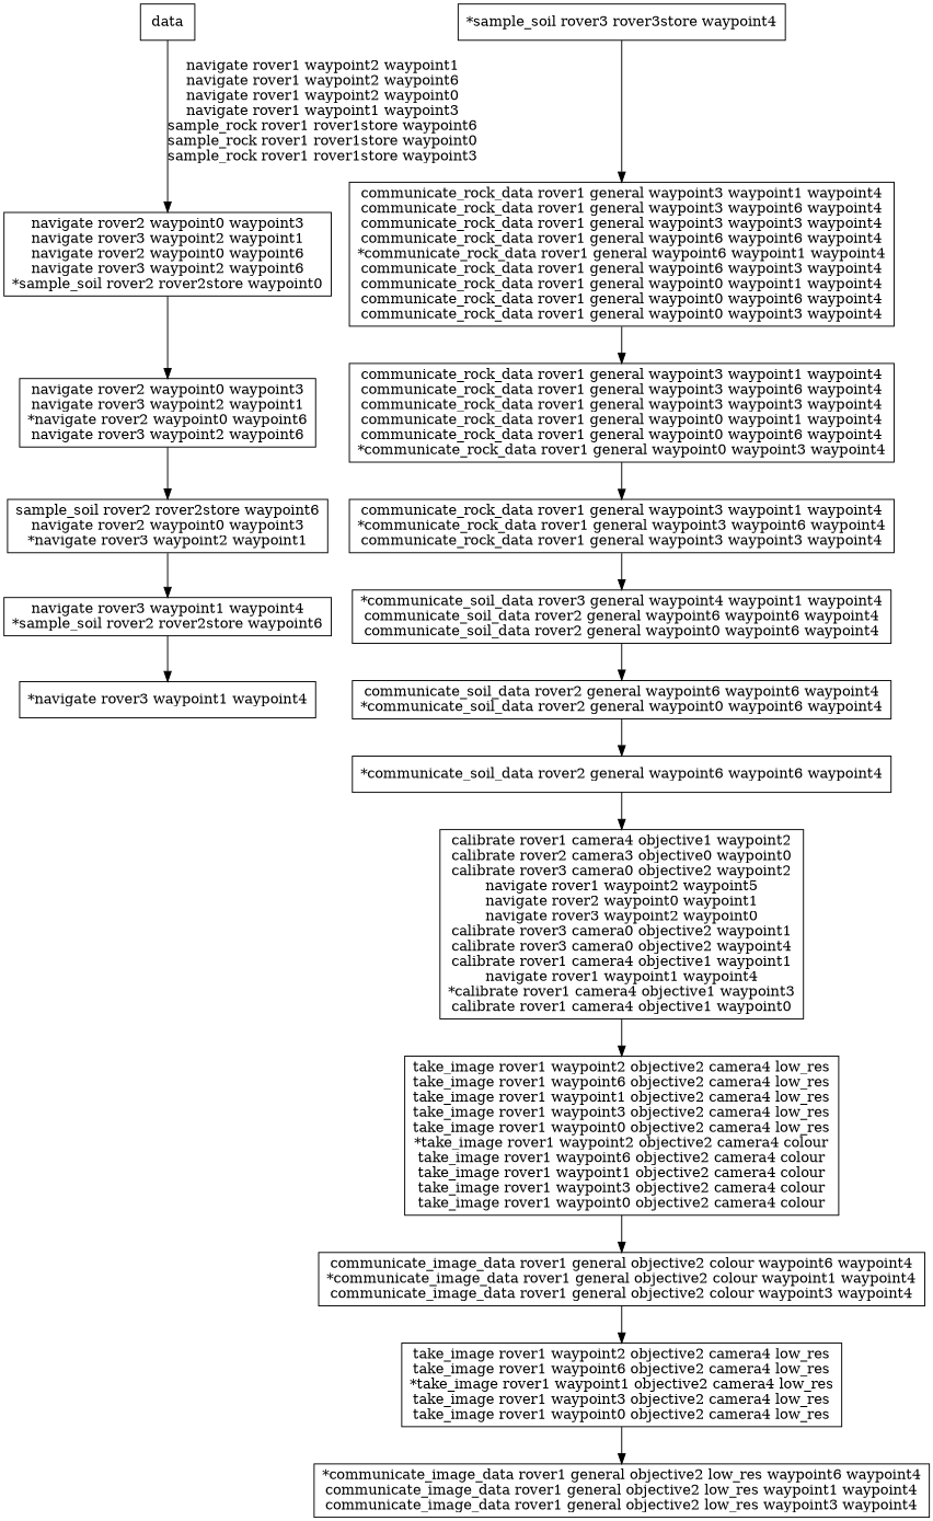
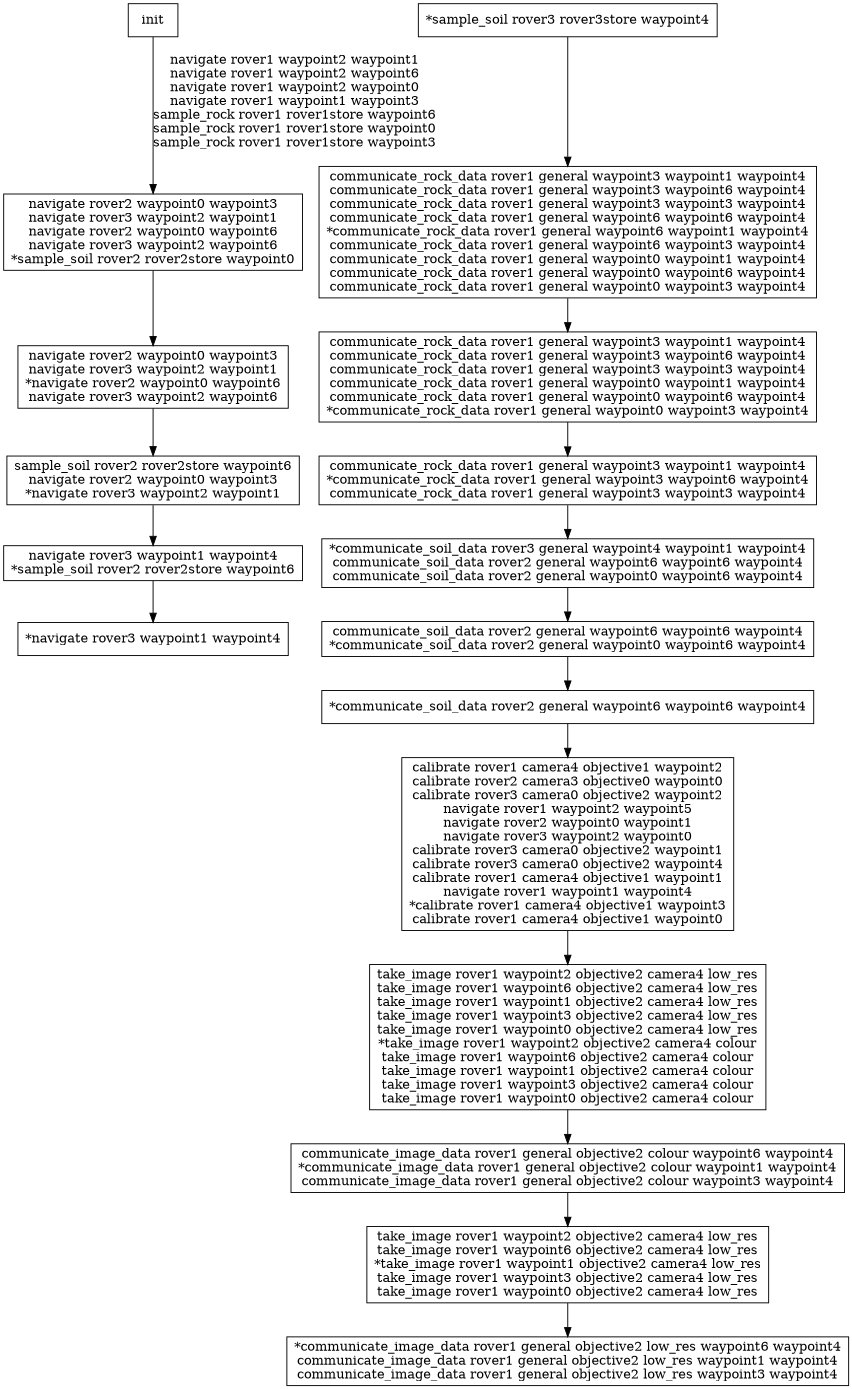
  digraph {
    node [shape=box]
-   n1 [label=data]
+   n1 [label=init]
    n2 [label="navigate rover2 waypoint0 waypoint3\nnavigate rover3 waypoint2 waypoint1\nnavigate rover2 waypoint0 waypoint6\nnavigate rover3 waypoint2 waypoint6\n*sample_soil rover2 rover2store waypoint0\n"]
    n3 [label="navigate rover2 waypoint0 waypoint3\nnavigate rover3 waypoint2 waypoint1\n*navigate rover2 waypoint0 waypoint6\nnavigate rover3 waypoint2 waypoint6\n"]
    n4 [label="sample_soil rover2 rover2store waypoint6\nnavigate rover2 waypoint0 waypoint3\n*navigate rover3 waypoint2 waypoint1\n"]
    n5 [label="navigate rover3 waypoint1 waypoint4\n*sample_soil rover2 rover2store waypoint6\n"]
    n6 [label="*navigate rover3 waypoint1 waypoint4\n"]
    n7 [label="*sample_soil rover3 rover3store waypoint4\n"]
    n8 [label="communicate_rock_data rover1 general waypoint3 waypoint1 waypoint4\ncommunicate_rock_data rover1 general waypoint3 waypoint6 waypoint4\ncommunicate_rock_data rover1 general waypoint3 waypoint3 waypoint4\ncommunicate_rock_data rover1 general waypoint6 waypoint6 waypoint4\n*communicate_rock_data rover1 general waypoint6 waypoint1 waypoint4\ncommunicate_rock_data rover1 general waypoint6 waypoint3 waypoint4\ncommunicate_rock_data rover1 general waypoint0 waypoint1 waypoint4\ncommunicate_rock_data rover1 general waypoint0 waypoint6 waypoint4\ncommunicate_rock_data rover1 general waypoint0 waypoint3 waypoint4\n"]
    n9 [label="communicate_rock_data rover1 general waypoint3 waypoint1 waypoint4\ncommunicate_rock_data rover1 general waypoint3 waypoint6 waypoint4\ncommunicate_rock_data rover1 general waypoint3 waypoint3 waypoint4\ncommunicate_rock_data rover1 general waypoint0 waypoint1 waypoint4\ncommunicate_rock_data rover1 general waypoint0 waypoint6 waypoint4\n*communicate_rock_data rover1 general waypoint0 waypoint3 waypoint4\n"]
    n10 [label="communicate_rock_data rover1 general waypoint3 waypoint1 waypoint4\n*communicate_rock_data rover1 general waypoint3 waypoint6 waypoint4\ncommunicate_rock_data rover1 general waypoint3 waypoint3 waypoint4\n"]
    n11 [label="*communicate_soil_data rover3 general waypoint4 waypoint1 waypoint4\ncommunicate_soil_data rover2 general waypoint6 waypoint6 waypoint4\ncommunicate_soil_data rover2 general waypoint0 waypoint6 waypoint4\n"]
    n12 [label="communicate_soil_data rover2 general waypoint6 waypoint6 waypoint4\n*communicate_soil_data rover2 general waypoint0 waypoint6 waypoint4\n"]
    n13 [label="*communicate_soil_data rover2 general waypoint6 waypoint6 waypoint4\n"]
    n14 [label="calibrate rover1 camera4 objective1 waypoint2\ncalibrate rover2 camera3 objective0 waypoint0\ncalibrate rover3 camera0 objective2 waypoint2\nnavigate rover1 waypoint2 waypoint5\nnavigate rover2 waypoint0 waypoint1\nnavigate rover3 waypoint2 waypoint0\ncalibrate rover3 camera0 objective2 waypoint1\ncalibrate rover3 camera0 objective2 waypoint4\ncalibrate rover1 camera4 objective1 waypoint1\nnavigate rover1 waypoint1 waypoint4\n*calibrate rover1 camera4 objective1 waypoint3\ncalibrate rover1 camera4 objective1 waypoint0\n"]
    n15 [label="take_image rover1 waypoint2 objective2 camera4 low_res\ntake_image rover1 waypoint6 objective2 camera4 low_res\ntake_image rover1 waypoint1 objective2 camera4 low_res\ntake_image rover1 waypoint3 objective2 camera4 low_res\ntake_image rover1 waypoint0 objective2 camera4 low_res\n*take_image rover1 waypoint2 objective2 camera4 colour\ntake_image rover1 waypoint6 objective2 camera4 colour\ntake_image rover1 waypoint1 objective2 camera4 colour\ntake_image rover1 waypoint3 objective2 camera4 colour\ntake_image rover1 waypoint0 objective2 camera4 colour\n"]
    n16 [label="communicate_image_data rover1 general objective2 colour waypoint6 waypoint4\n*communicate_image_data rover1 general objective2 colour waypoint1 waypoint4\ncommunicate_image_data rover1 general objective2 colour waypoint3 waypoint4\n"]
    n17 [label="take_image rover1 waypoint2 objective2 camera4 low_res\ntake_image rover1 waypoint6 objective2 camera4 low_res\n*take_image rover1 waypoint1 objective2 camera4 low_res\ntake_image rover1 waypoint3 objective2 camera4 low_res\ntake_image rover1 waypoint0 objective2 camera4 low_res\n"]
    n18 [label="*communicate_image_data rover1 general objective2 low_res waypoint6 waypoint4\ncommunicate_image_data rover1 general objective2 low_res waypoint1 waypoint4\ncommunicate_image_data rover1 general objective2 low_res waypoint3 waypoint4\n"]
    n1 -> n2 [label="navigate rover1 waypoint2 waypoint1\nnavigate rover1 waypoint2 waypoint6\nnavigate rover1 waypoint2 waypoint0\nnavigate rover1 waypoint1 waypoint3\nsample_rock rover1 rover1store waypoint6\nsample_rock rover1 rover1store waypoint0\nsample_rock rover1 rover1store waypoint3\n"]
    n2 -> n3
    n3 -> n4
    n4 -> n5
    n5 -> n6
    n7 -> n8
    n8 -> n9
    n9 -> n10
    n10 -> n11
    n11 -> n12
    n12 -> n13
    n13 -> n14
    n14 -> n15
    n15 -> n16
    n16 -> n17
    n17 -> n18
  }
